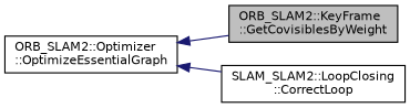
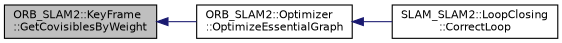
  digraph {
    rankdir=LR
    node [color=black fillcolor=white fontname=Helvetica fontsize=10 shape=record style=filled]
    edge [color=midnightblue dir=back fontname=Helvetica fontsize=10 labelfontname=Helvetica labelfontsize=10 style=solid]
    n1 [fillcolor=grey75 fontcolor=black height=0.2 label="ORB_SLAM2::KeyFrame\l::GetCovisiblesByWeight" width=0.4]
    n2 [height=0.2 label="ORB_SLAM2::Optimizer\l::OptimizeEssentialGraph" width=0.4]
    n3 [height=0.2 label="SLAM_SLAM2::LoopClosing\l::CorrectLoop" width=0.4]
-   n2 -> n1
+   n1 -> n2
    n2 -> n3
  }
